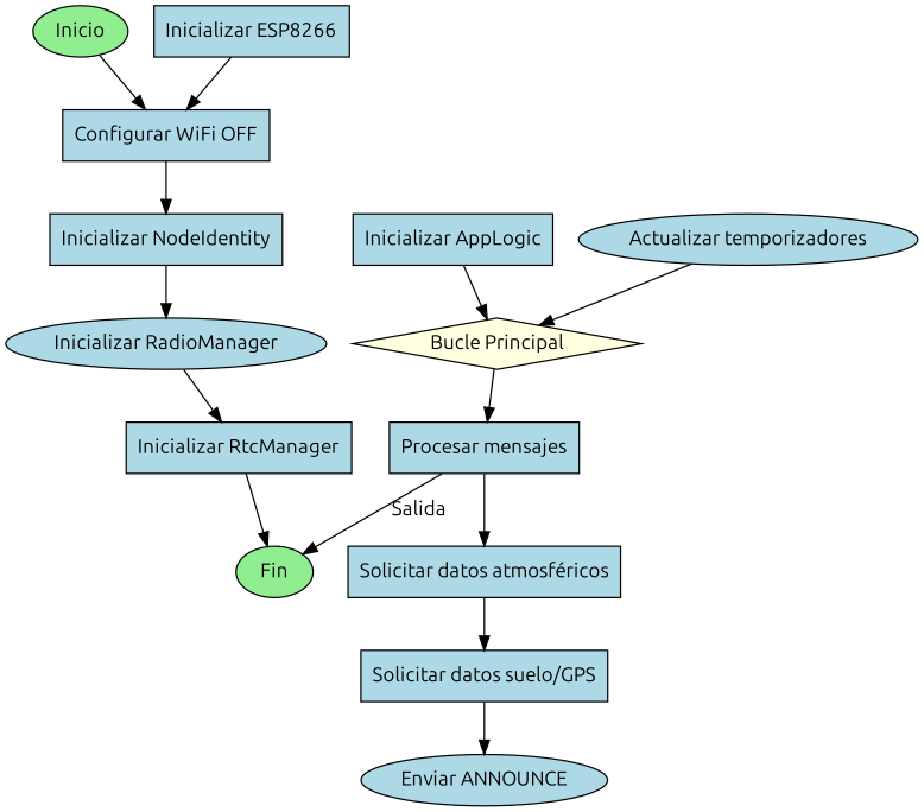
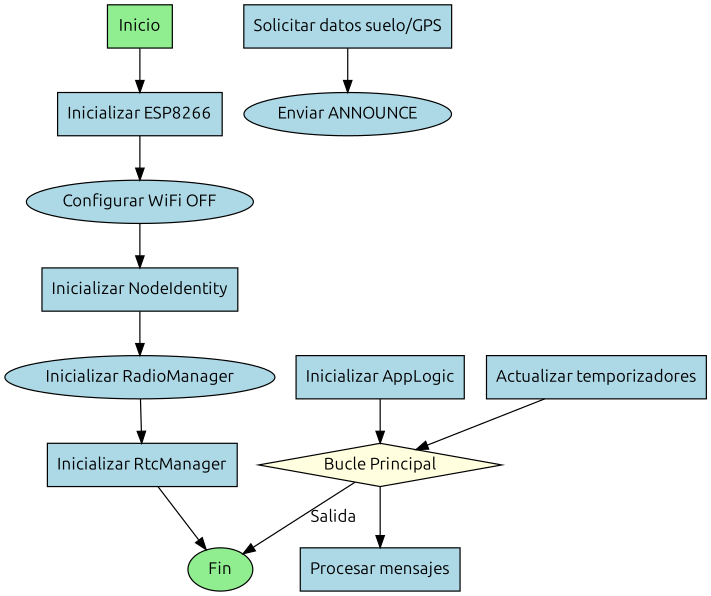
  digraph {
    fontname=Ubuntu
    rankdir=TB
    node [fillcolor=lightblue fontname=Ubuntu shape=box style=filled]
    edge [fontname=Ubuntu]
-   n1 [fillcolor=lightgreen label=Inicio shape=oval]
+   n1 [fillcolor=lightgreen label=Inicio]
    n2 [label="Inicializar ESP8266"]
-   n3 [label="Configurar WiFi OFF"]
+   n3 [label="Configurar WiFi OFF" shape=ellipse]
    n4 [label="Inicializar NodeIdentity"]
    n5 [label="Inicializar RadioManager" shape=ellipse]
    n6 [label="Inicializar RtcManager"]
    n7 [fillcolor=lightgreen label=Fin shape=oval]
    n8 [label="Inicializar AppLogic"]
    n9 [fillcolor=lightyellow label="Bucle Principal" shape=diamond]
    n10 [label="Procesar mensajes"]
-   n11 [label="Solicitar datos atmosféricos"]
    n12 [label="Solicitar datos suelo/GPS"]
    n13 [label="Enviar ANNOUNCE" shape=ellipse]
-   n14 [label="Actualizar temporizadores" shape=ellipse]
-   n1 -> n3
+   n14 [label="Actualizar temporizadores"]
+   n1 -> n2
    n2 -> n3
    n3 -> n4
    n4 -> n5
    n5 -> n6
    n6 -> n7
    n8 -> n9
-   n10 -> n7 [label=Salida]
+   n9 -> n7 [label=Salida]
    n9 -> n10
-   n10 -> n11
-   n11 -> n12
    n12 -> n13
    n14 -> n9
  }
